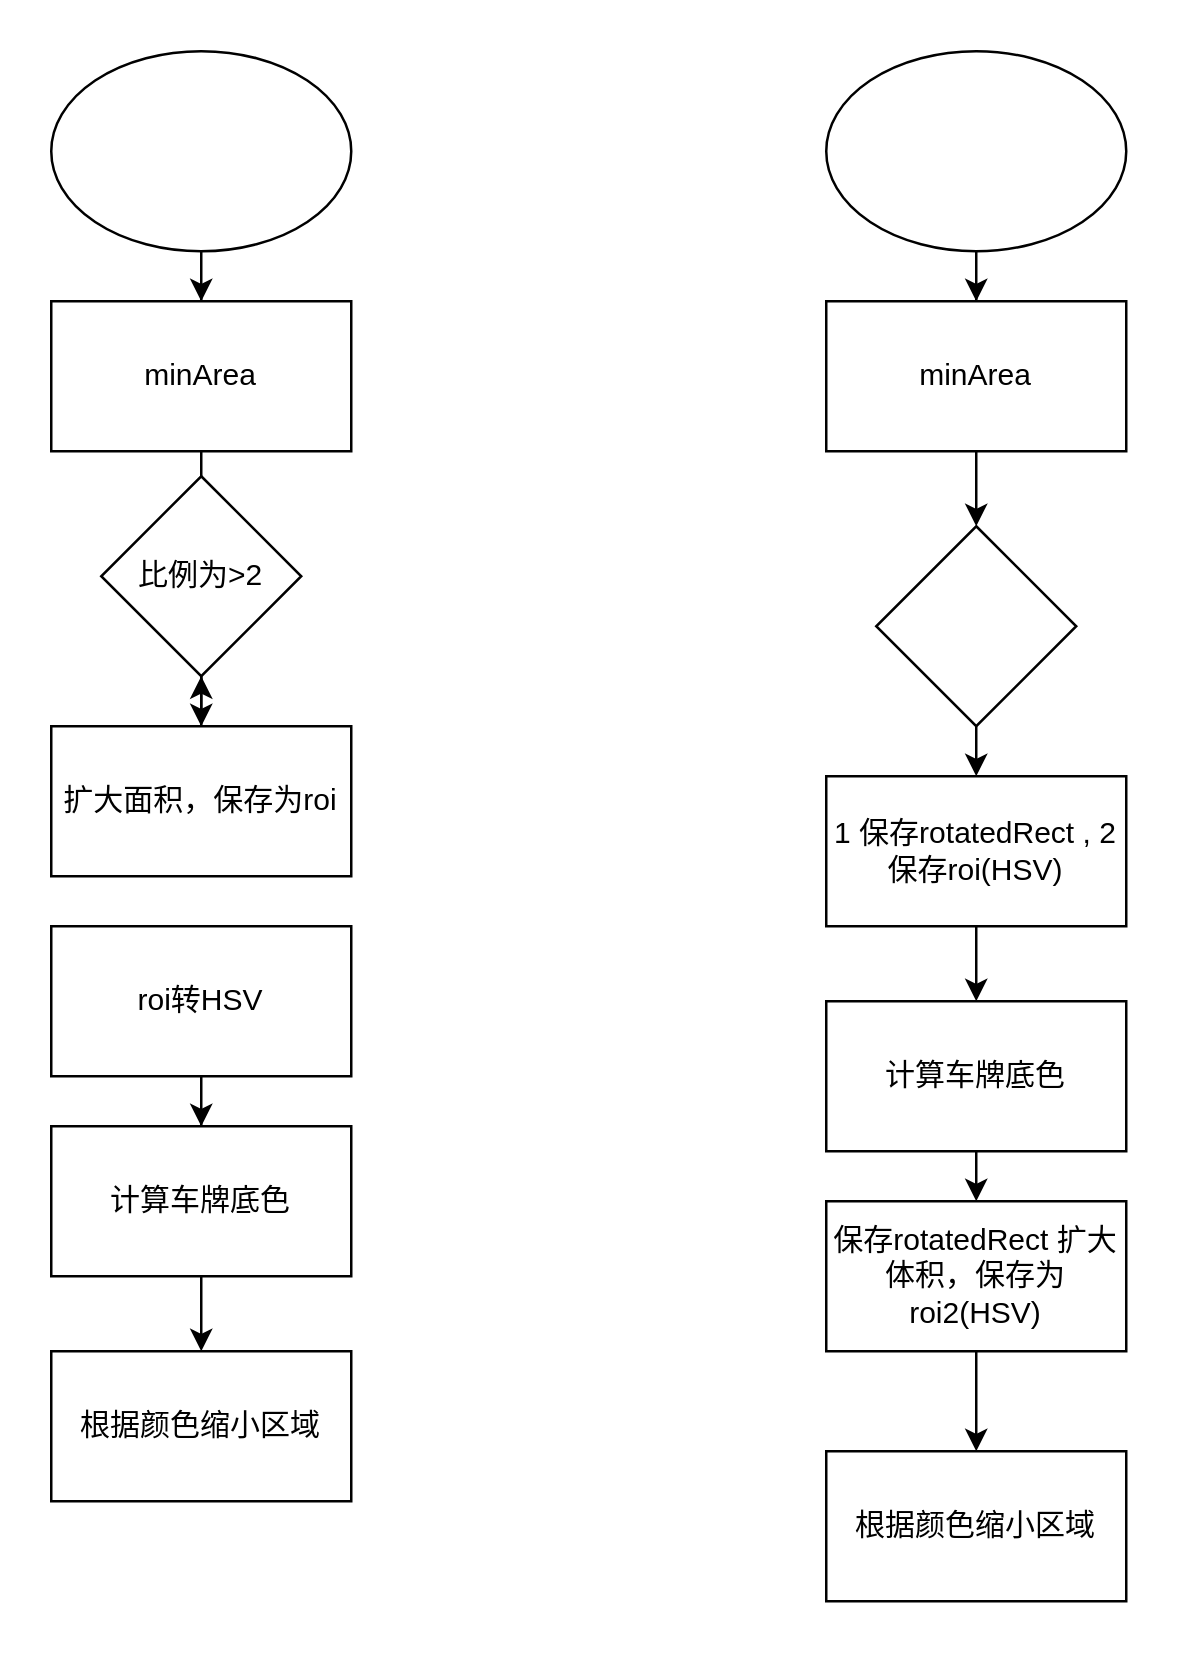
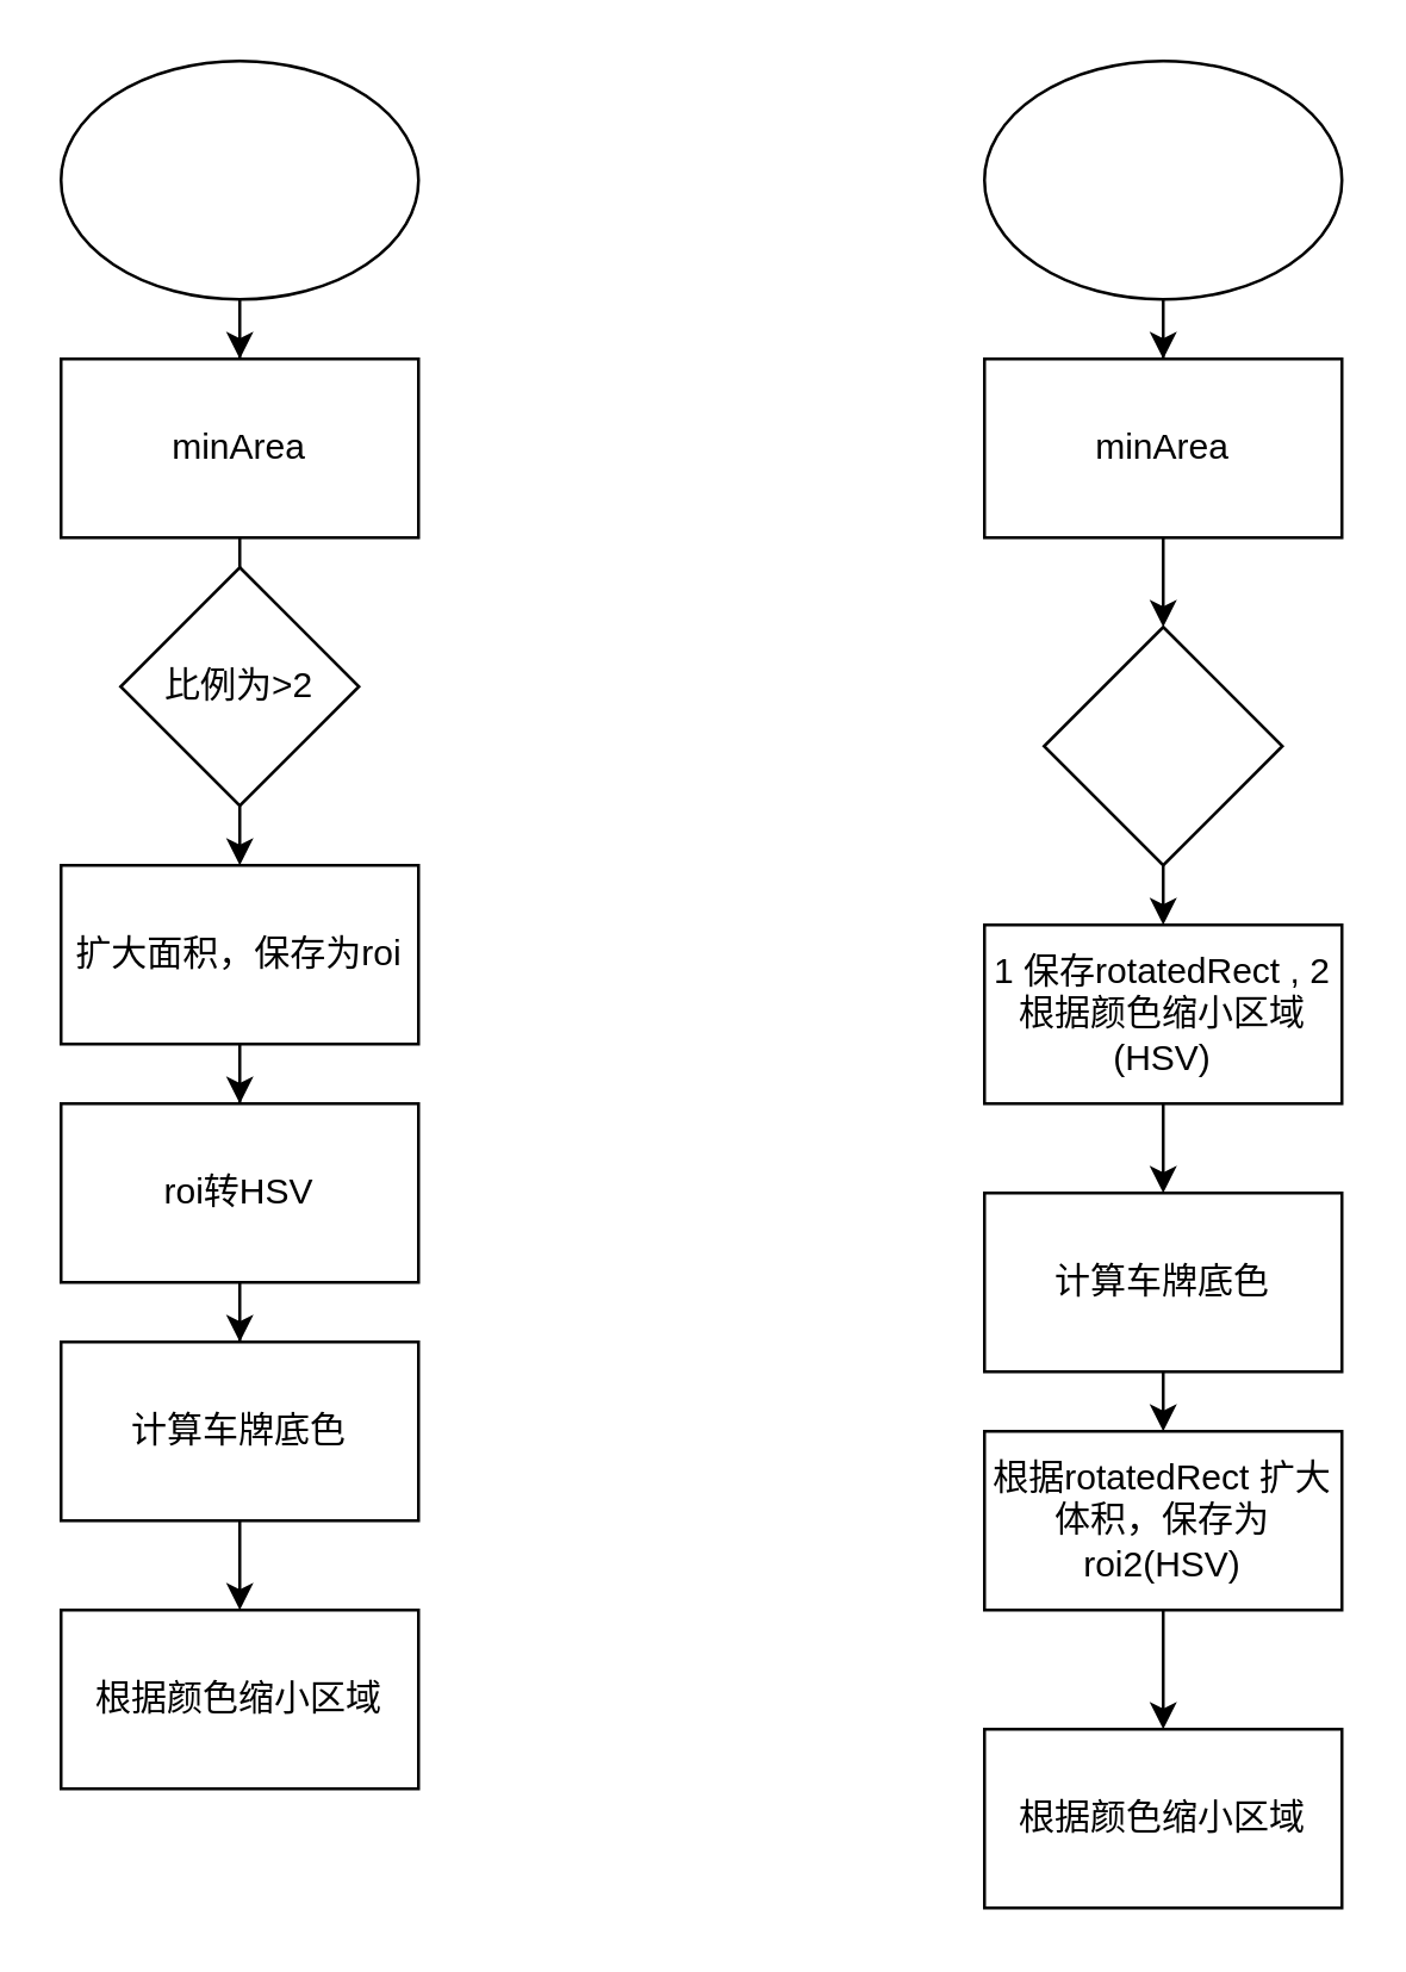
  <mxCell id="0" />
  <mxCell id="1" parent="0" />
  <mxCell id="2" style="edgeStyle=orthogonalEdgeStyle;rounded=0;orthogonalLoop=1;jettySize=auto;html=1;" parent="1" source="4" edge="1"><mxGeometry relative="1" as="geometry"><mxPoint x="80" y="160" as="targetPoint" /><Array as="points"><mxPoint x="80" y="220" /><mxPoint x="80" y="220" /></Array></mxGeometry></mxCell>
  <mxCell id="3" value="" style="ellipse;whiteSpace=wrap;html=1;" parent="1" vertex="1"><mxGeometry x="20" y="20" width="120" height="80" as="geometry" /></mxCell>
  <mxCell id="4" value="minArea" style="rounded=0;whiteSpace=wrap;html=1;" parent="1" vertex="1"><mxGeometry x="20" y="120" width="120" height="60" as="geometry" /></mxCell>
  <mxCell id="5" style="edgeStyle=orthogonalEdgeStyle;rounded=0;orthogonalLoop=1;jettySize=auto;html=1;" parent="1" source="3" target="4" edge="1"><mxGeometry relative="1" as="geometry"><mxPoint x="80" y="160" as="targetPoint" /><mxPoint x="80" y="90" as="sourcePoint" /></mxGeometry></mxCell>
  <mxCell id="6" value="" style="edgeStyle=orthogonalEdgeStyle;rounded=0;orthogonalLoop=1;jettySize=auto;html=1;" parent="1" source="7" edge="1"><mxGeometry relative="1" as="geometry"><mxPoint x="80" y="290" as="targetPoint" /></mxGeometry></mxCell>
  <mxCell id="7" value="比例为&amp;gt;2" style="rhombus;whiteSpace=wrap;html=1;" parent="1" vertex="1"><mxGeometry x="40" y="190" width="80" height="80" as="geometry" /></mxCell>
- <mxCell id="8" value="" style="edgeStyle=orthogonalEdgeStyle;rounded=0;orthogonalLoop=1;jettySize=auto;html=1;" parent="1" source="9" target="7" edge="1"><mxGeometry relative="1" as="geometry" /></mxCell>
+ <mxCell id="8" value="" style="edgeStyle=orthogonalEdgeStyle;rounded=0;orthogonalLoop=1;jettySize=auto;html=1;" parent="1" source="9" target="11" edge="1"><mxGeometry relative="1" as="geometry" /></mxCell>
  <mxCell id="9" value="扩大面积，保存为roi" style="rounded=0;whiteSpace=wrap;html=1;" parent="1" vertex="1"><mxGeometry x="20" y="290" width="120" height="60" as="geometry" /></mxCell>
  <mxCell id="10" value="" style="edgeStyle=orthogonalEdgeStyle;rounded=0;orthogonalLoop=1;jettySize=auto;html=1;" parent="1" source="11" target="13" edge="1"><mxGeometry relative="1" as="geometry" /></mxCell>
  <mxCell id="11" value="roi转HSV" style="rounded=0;whiteSpace=wrap;html=1;" parent="1" vertex="1"><mxGeometry x="20" y="370" width="120" height="60" as="geometry" /></mxCell>
  <mxCell id="12" style="edgeStyle=orthogonalEdgeStyle;rounded=0;orthogonalLoop=1;jettySize=auto;html=1;exitX=0.5;exitY=1;exitDx=0;exitDy=0;" parent="1" source="13" edge="1"><mxGeometry relative="1" as="geometry"><mxPoint x="80" y="540" as="targetPoint" /></mxGeometry></mxCell>
  <mxCell id="13" value="计算车牌底色" style="rounded=0;whiteSpace=wrap;html=1;" parent="1" vertex="1"><mxGeometry x="20" y="450" width="120" height="60" as="geometry" /></mxCell>
  <mxCell id="14" value="根据颜色缩小区域" style="rounded=0;whiteSpace=wrap;html=1;" parent="1" vertex="1"><mxGeometry x="20" y="540" width="120" height="60" as="geometry" /></mxCell>
  <mxCell id="15" value="" style="edgeStyle=orthogonalEdgeStyle;rounded=0;orthogonalLoop=1;jettySize=auto;html=1;entryX=0.5;entryY=0;entryDx=0;entryDy=0;" parent="1" source="16" target="18" edge="1"><mxGeometry relative="1" as="geometry"><mxPoint x="390" y="180" as="targetPoint" /></mxGeometry></mxCell>
  <mxCell id="16" value="" style="ellipse;whiteSpace=wrap;html=1;" parent="1" vertex="1"><mxGeometry x="330" y="20" width="120" height="80" as="geometry" /></mxCell>
  <mxCell id="17" style="edgeStyle=orthogonalEdgeStyle;rounded=0;orthogonalLoop=1;jettySize=auto;html=1;entryX=0.5;entryY=0;entryDx=0;entryDy=0;" parent="1" source="18" target="20" edge="1"><mxGeometry relative="1" as="geometry"><mxPoint x="390" y="200" as="targetPoint" /></mxGeometry></mxCell>
  <mxCell id="18" value="minArea" style="rounded=0;whiteSpace=wrap;html=1;" parent="1" vertex="1"><mxGeometry x="330" y="120" width="120" height="60" as="geometry" /></mxCell>
  <mxCell id="19" style="edgeStyle=orthogonalEdgeStyle;rounded=0;orthogonalLoop=1;jettySize=auto;html=1;exitX=0.5;exitY=1;exitDx=0;exitDy=0;entryX=0.5;entryY=0;entryDx=0;entryDy=0;" parent="1" source="20" target="22" edge="1"><mxGeometry relative="1" as="geometry" /></mxCell>
  <mxCell id="20" value="" style="rhombus;whiteSpace=wrap;html=1;" parent="1" vertex="1"><mxGeometry x="350" y="210" width="80" height="80" as="geometry" /></mxCell>
  <mxCell id="21" style="edgeStyle=orthogonalEdgeStyle;rounded=0;orthogonalLoop=1;jettySize=auto;html=1;exitX=0.5;exitY=1;exitDx=0;exitDy=0;entryX=0.5;entryY=0;entryDx=0;entryDy=0;" edge="1" parent="1" source="22" target="24"><mxGeometry relative="1" as="geometry" /></mxCell>
- <mxCell id="22" value="1 保存rotatedRect , 2 保存roi(HSV)" style="rounded=0;whiteSpace=wrap;html=1;" parent="1" vertex="1"><mxGeometry x="330" y="310" width="120" height="60" as="geometry" /></mxCell>
+ <mxCell id="22" value="1 保存rotatedRect , 2 根据颜色缩小区域(HSV)" style="rounded=0;whiteSpace=wrap;html=1;" parent="1" vertex="1"><mxGeometry x="330" y="310" width="120" height="60" as="geometry" /></mxCell>
  <mxCell id="23" style="edgeStyle=orthogonalEdgeStyle;rounded=0;orthogonalLoop=1;jettySize=auto;html=1;exitX=0.5;exitY=1;exitDx=0;exitDy=0;entryX=0.5;entryY=0;entryDx=0;entryDy=0;" edge="1" parent="1" source="24" target="27"><mxGeometry relative="1" as="geometry" /></mxCell>
  <mxCell id="24" value="计算车牌底色" style="rounded=0;whiteSpace=wrap;html=1;" parent="1" vertex="1"><mxGeometry x="330" y="400" width="120" height="60" as="geometry" /></mxCell>
  <mxCell id="25" value="根据颜色缩小区域" style="rounded=0;whiteSpace=wrap;html=1;" parent="1" vertex="1"><mxGeometry x="330" y="580" width="120" height="60" as="geometry" /></mxCell>
  <mxCell id="26" style="edgeStyle=orthogonalEdgeStyle;rounded=0;orthogonalLoop=1;jettySize=auto;html=1;exitX=0.5;exitY=1;exitDx=0;exitDy=0;entryX=0.5;entryY=0;entryDx=0;entryDy=0;" edge="1" parent="1" source="27" target="25"><mxGeometry relative="1" as="geometry" /></mxCell>
- <mxCell id="27" value="保存rotatedRect 扩大体积，保存为roi2(HSV)" style="rounded=0;whiteSpace=wrap;html=1;" parent="1" vertex="1"><mxGeometry x="330" y="480" width="120" height="60" as="geometry" /></mxCell>
+ <mxCell id="27" value="根据rotatedRect 扩大体积，保存为roi2(HSV)" style="rounded=0;whiteSpace=wrap;html=1;" parent="1" vertex="1"><mxGeometry x="330" y="480" width="120" height="60" as="geometry" /></mxCell>
